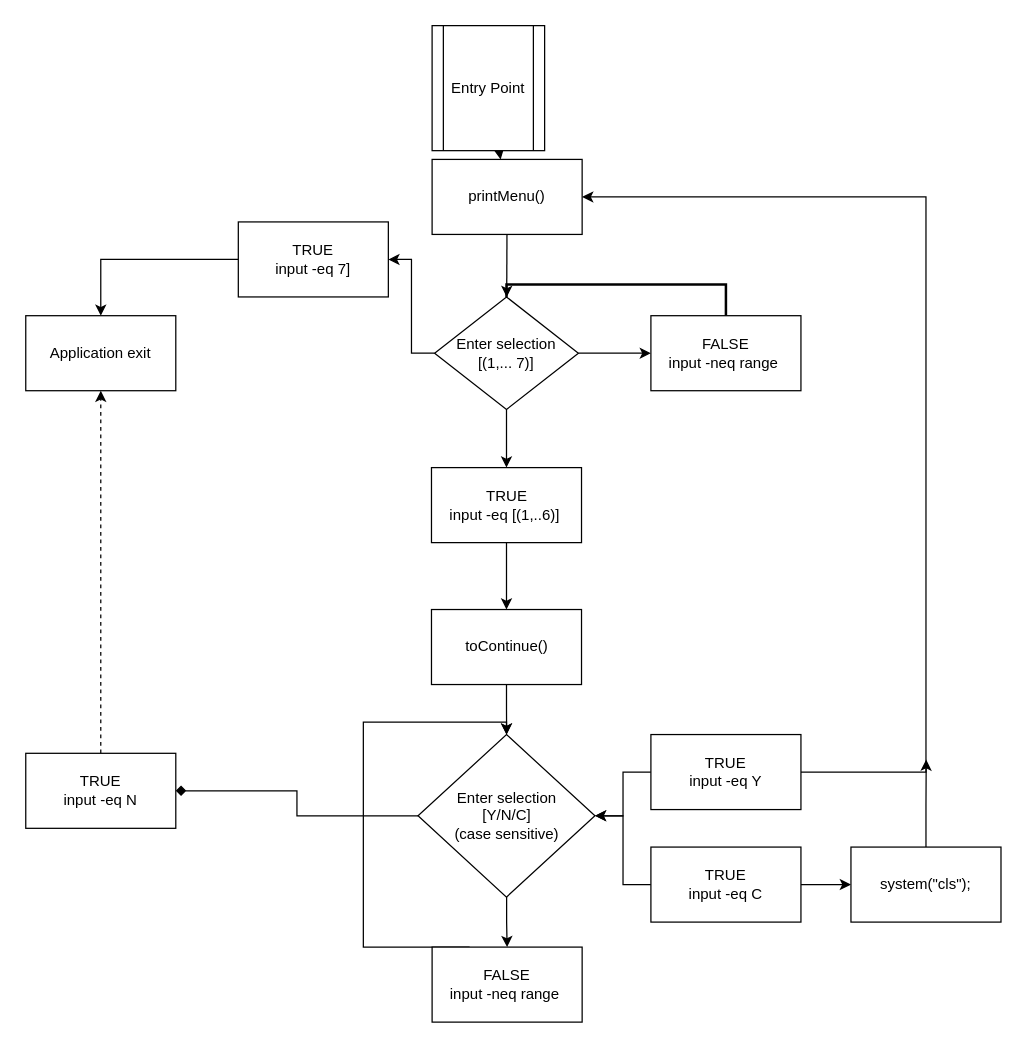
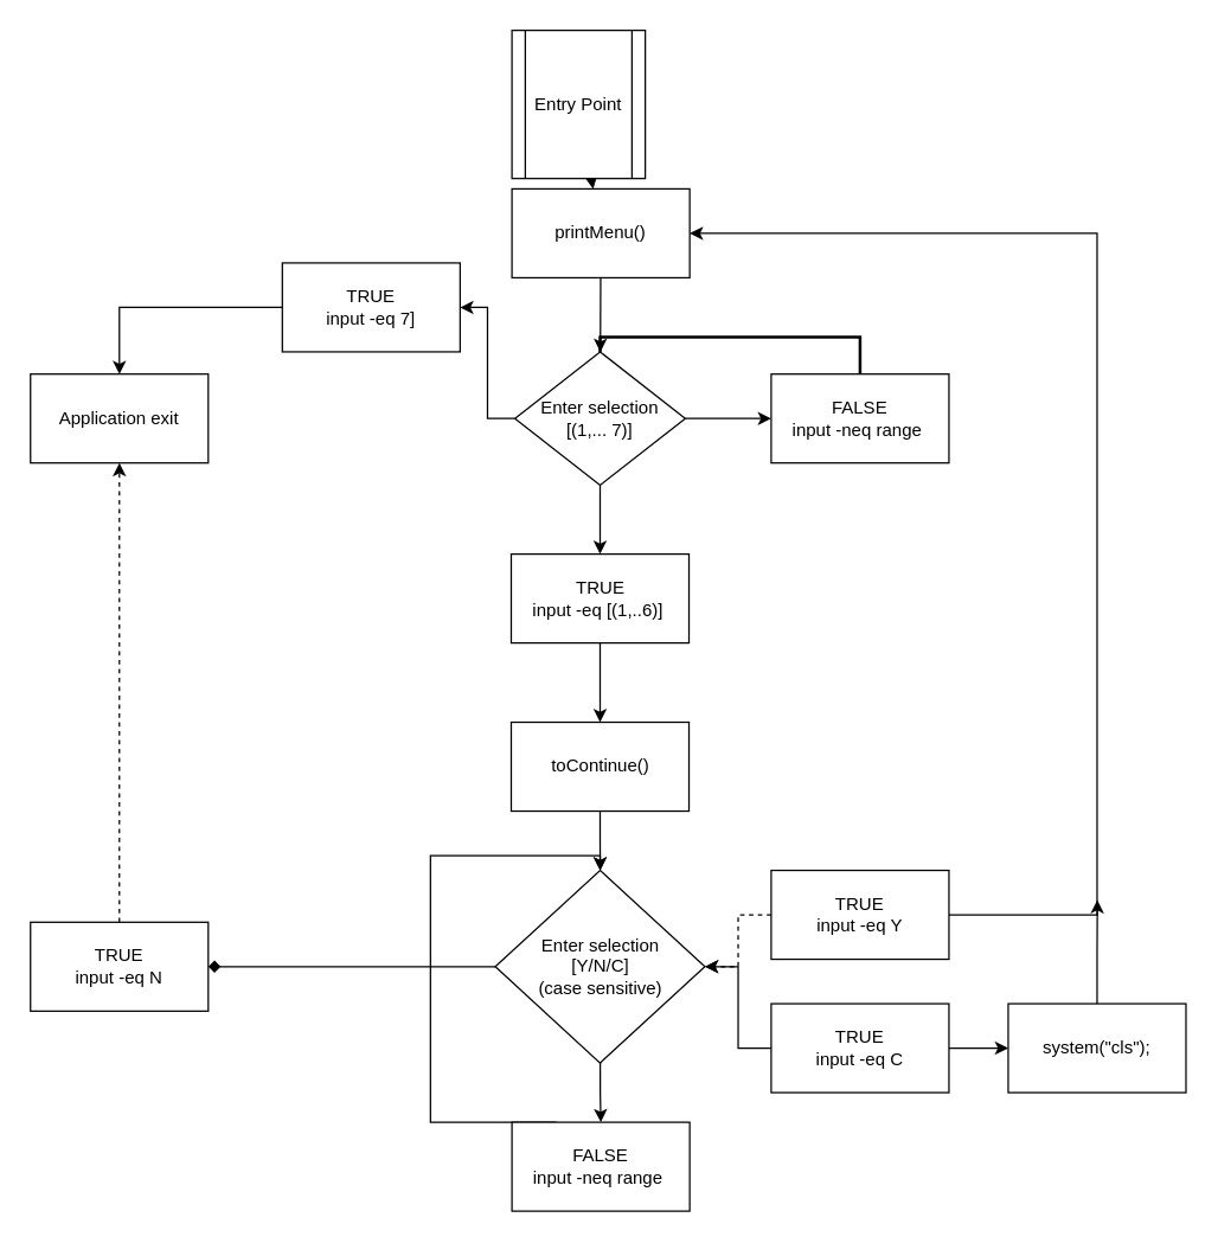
  <mxCell id="0" />
  <mxCell id="1" parent="0" />
  <mxCell id="2" value="" style="edgeStyle=none;html=1;rounded=0;" edge="1" parent="1" source="3" target="5"><mxGeometry relative="1" as="geometry" /></mxCell>
  <mxCell id="3" value="Entry Point" style="shape=process;whiteSpace=wrap;html=1;backgroundOutline=1;gradientColor=none;rounded=0;" vertex="1" parent="1"><mxGeometry x="345" y="20" width="90" height="100" as="geometry" /></mxCell>
  <mxCell id="4" style="edgeStyle=none;html=1;rounded=0;" edge="1" parent="1" source="5" target="9"><mxGeometry relative="1" as="geometry" /></mxCell>
  <mxCell id="5" value="printMenu()" style="rounded=0;whiteSpace=wrap;html=1;gradientColor=none;" vertex="1" parent="1"><mxGeometry x="345" y="127" width="120" height="60" as="geometry" /></mxCell>
  <mxCell id="6" value="" style="edgeStyle=orthogonalEdgeStyle;html=1;rounded=0;" edge="1" parent="1" source="9" target="13"><mxGeometry relative="1" as="geometry" /></mxCell>
  <mxCell id="7" value="" style="edgeStyle=orthogonalEdgeStyle;html=1;rounded=0;" edge="1" parent="1" source="9" target="15"><mxGeometry relative="1" as="geometry" /></mxCell>
  <mxCell id="8" style="edgeStyle=orthogonalEdgeStyle;html=1;exitX=1;exitY=0.5;exitDx=0;exitDy=0;entryX=0;entryY=0.5;entryDx=0;entryDy=0;startArrow=none;startFill=0;endArrow=classic;endFill=1;rounded=0;" edge="1" parent="1" source="9" target="11"><mxGeometry relative="1" as="geometry" /></mxCell>
  <mxCell id="9" value="Enter selection&lt;br&gt;[(1,... 7)]" style="rhombus;whiteSpace=wrap;html=1;gradientColor=none;rounded=0;" vertex="1" parent="1"><mxGeometry x="347" y="237" width="115" height="90" as="geometry" /></mxCell>
  <mxCell id="10" style="edgeStyle=orthogonalEdgeStyle;html=1;exitX=0.5;exitY=0;exitDx=0;exitDy=0;entryX=0.5;entryY=0;entryDx=0;entryDy=0;startArrow=none;startFill=0;endArrow=none;endFill=0;strokeWidth=2;rounded=0;" edge="1" parent="1" source="11" target="9"><mxGeometry relative="1" as="geometry"><Array as="points"><mxPoint x="580" y="227" /><mxPoint x="405" y="227" /></Array></mxGeometry></mxCell>
  <mxCell id="11" value="FALSE&lt;br&gt;input -neq range&amp;nbsp;" style="rounded=0;whiteSpace=wrap;html=1;gradientColor=none;" vertex="1" parent="1"><mxGeometry x="520" y="252" width="120" height="60" as="geometry" /></mxCell>
  <mxCell id="12" value="" style="edgeStyle=orthogonalEdgeStyle;html=1;rounded=0;" edge="1" parent="1" source="13" target="18"><mxGeometry relative="1" as="geometry" /></mxCell>
  <mxCell id="13" value="TRUE&lt;br&gt;input -eq [(1,..6)]&amp;nbsp;" style="rounded=0;whiteSpace=wrap;html=1;gradientColor=none;" vertex="1" parent="1"><mxGeometry x="344.5" y="373.5" width="120" height="60" as="geometry" /></mxCell>
  <mxCell id="14" value="" style="edgeStyle=orthogonalEdgeStyle;html=1;rounded=0;" edge="1" parent="1" source="15" target="16"><mxGeometry relative="1" as="geometry" /></mxCell>
  <mxCell id="15" value="TRUE&lt;br&gt;input -eq 7]" style="rounded=0;whiteSpace=wrap;html=1;gradientColor=none;" vertex="1" parent="1"><mxGeometry x="190" y="177" width="120" height="60" as="geometry" /></mxCell>
  <mxCell id="16" value="Application exit" style="rounded=0;whiteSpace=wrap;html=1;gradientColor=none;" vertex="1" parent="1"><mxGeometry x="20" y="252" width="120" height="60" as="geometry" /></mxCell>
  <mxCell id="17" value="" style="edgeStyle=orthogonalEdgeStyle;html=1;rounded=0;" edge="1" parent="1" source="18" target="21"><mxGeometry relative="1" as="geometry" /></mxCell>
  <mxCell id="18" value="toContinue()" style="rounded=0;whiteSpace=wrap;html=1;gradientColor=none;" vertex="1" parent="1"><mxGeometry x="344.5" y="487" width="120" height="60" as="geometry" /></mxCell>
  <mxCell id="19" value="" style="edgeStyle=orthogonalEdgeStyle;html=1;startArrow=none;startFill=0;endArrow=diamond;endFill=1;rounded=0;" edge="1" parent="1" source="21" target="31"><mxGeometry relative="1" as="geometry" /></mxCell>
  <mxCell id="20" value="" style="edgeStyle=orthogonalEdgeStyle;html=1;startArrow=none;startFill=0;endArrow=classic;endFill=1;strokeWidth=1;rounded=0;" edge="1" parent="1" source="21" target="33"><mxGeometry relative="1" as="geometry" /></mxCell>
  <mxCell id="21" value="Enter selection&lt;br&gt;[Y/N/C]&lt;br&gt;(case sensitive)" style="rhombus;whiteSpace=wrap;html=1;gradientColor=none;rounded=0;" vertex="1" parent="1"><mxGeometry x="333.75" y="587" width="141.5" height="130" as="geometry" /></mxCell>
- <mxCell id="22" value="" style="edgeStyle=orthogonalEdgeStyle;html=1;rounded=0;" edge="1" parent="1" source="24" target="21"><mxGeometry relative="1" as="geometry" /></mxCell>
+ <mxCell id="22" value="" style="edgeStyle=orthogonalEdgeStyle;html=1;rounded=0;dashed=1;" edge="1" parent="1" source="24" target="21"><mxGeometry relative="1" as="geometry" /></mxCell>
  <mxCell id="23" style="edgeStyle=orthogonalEdgeStyle;html=1;exitX=1;exitY=0.5;exitDx=0;exitDy=0;entryX=1;entryY=0.5;entryDx=0;entryDy=0;startArrow=none;startFill=0;endArrow=classic;endFill=1;rounded=0;" edge="1" parent="1" source="24" target="5"><mxGeometry relative="1" as="geometry"><Array as="points"><mxPoint x="740" y="617" /><mxPoint x="740" y="157" /></Array></mxGeometry></mxCell>
  <mxCell id="24" value="TRUE&lt;br&gt;input -eq Y" style="rounded=0;whiteSpace=wrap;html=1;gradientColor=none;" vertex="1" parent="1"><mxGeometry x="520" y="587" width="120" height="60" as="geometry" /></mxCell>
  <mxCell id="25" value="" style="edgeStyle=orthogonalEdgeStyle;html=1;rounded=0;" edge="1" parent="1" source="27" target="21"><mxGeometry relative="1" as="geometry" /></mxCell>
  <mxCell id="26" value="" style="edgeStyle=orthogonalEdgeStyle;html=1;rounded=0;" edge="1" parent="1" source="27" target="29"><mxGeometry relative="1" as="geometry" /></mxCell>
  <mxCell id="27" value="&lt;span&gt;TRUE&lt;/span&gt;&lt;br&gt;&lt;span&gt;input -eq C&lt;/span&gt;" style="rounded=0;whiteSpace=wrap;html=1;gradientColor=none;" vertex="1" parent="1"><mxGeometry x="520" y="677" width="120" height="60" as="geometry" /></mxCell>
  <mxCell id="28" style="edgeStyle=orthogonalEdgeStyle;html=1;exitX=0.5;exitY=0;exitDx=0;exitDy=0;startArrow=none;startFill=0;endArrow=classic;endFill=1;rounded=0;" edge="1" parent="1" source="29"><mxGeometry relative="1" as="geometry"><mxPoint x="740.182" y="607" as="targetPoint" /></mxGeometry></mxCell>
  <mxCell id="29" value="system(&quot;cls&quot;);" style="whiteSpace=wrap;html=1;rounded=0;gradientColor=none;" vertex="1" parent="1"><mxGeometry x="680" y="677" width="120" height="60" as="geometry" /></mxCell>
  <mxCell id="30" style="edgeStyle=orthogonalEdgeStyle;html=1;exitX=0.5;exitY=0;exitDx=0;exitDy=0;entryX=0.5;entryY=1;entryDx=0;entryDy=0;startArrow=none;startFill=0;endArrow=classic;endFill=1;rounded=0;dashed=1;" edge="1" parent="1" source="31" target="16"><mxGeometry relative="1" as="geometry" /></mxCell>
- <mxCell id="31" value="&lt;span&gt;TRUE&lt;/span&gt;&lt;br&gt;&lt;span&gt;input -eq N&lt;/span&gt;" style="whiteSpace=wrap;html=1;gradientColor=none;rounded=0;" vertex="1" parent="1"><mxGeometry x="20" y="602" width="120" height="60" as="geometry" /></mxCell>
+ <mxCell id="31" value="&lt;span&gt;TRUE&lt;/span&gt;&lt;br&gt;&lt;span&gt;input -eq N&lt;/span&gt;" style="whiteSpace=wrap;html=1;gradientColor=none;rounded=0;" vertex="1" parent="1"><mxGeometry x="20" y="622" width="120" height="60" as="geometry" /></mxCell>
  <mxCell id="32" style="edgeStyle=orthogonalEdgeStyle;html=1;exitX=0.25;exitY=0;exitDx=0;exitDy=0;startArrow=none;startFill=0;endArrow=classic;endFill=1;strokeWidth=1;entryX=0.5;entryY=0;entryDx=0;entryDy=0;rounded=0;" edge="1" parent="1" source="33" target="21"><mxGeometry relative="1" as="geometry"><mxPoint x="405" y="577" as="targetPoint" /><Array as="points"><mxPoint x="290" y="757" /><mxPoint x="290" y="577" /><mxPoint x="405" y="577" /></Array></mxGeometry></mxCell>
  <mxCell id="33" value="FALSE&lt;br&gt;input -neq range&amp;nbsp;" style="rounded=0;whiteSpace=wrap;html=1;gradientColor=none;" vertex="1" parent="1"><mxGeometry x="345" y="757" width="120" height="60" as="geometry" /></mxCell>
